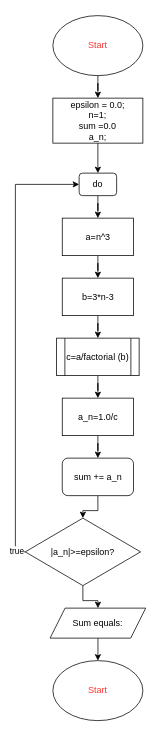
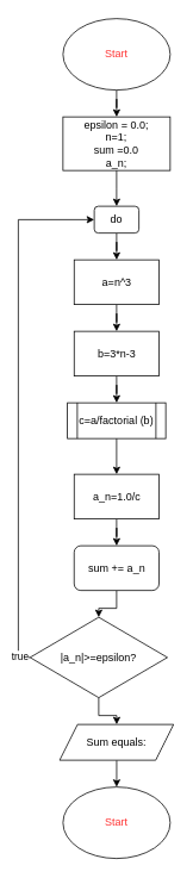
  <mxCell id="0" />
  <mxCell id="1" parent="0" />
  <mxCell id="2" style="edgeStyle=orthogonalEdgeStyle;rounded=0;orthogonalLoop=1;jettySize=auto;html=1;" edge="1" parent="1" source="3" target="5"><mxGeometry relative="1" as="geometry" /></mxCell>
  <mxCell id="3" value="&lt;font color=&quot;#ff3333&quot;&gt;Start&lt;/font&gt;" style="ellipse;whiteSpace=wrap;html=1;" vertex="1" parent="1"><mxGeometry x="70" y="20" width="120" height="80" as="geometry" /></mxCell>
  <mxCell id="4" style="edgeStyle=orthogonalEdgeStyle;rounded=0;orthogonalLoop=1;jettySize=auto;html=1;entryX=0.5;entryY=0;entryDx=0;entryDy=0;" edge="1" parent="1" source="5"><mxGeometry relative="1" as="geometry"><mxPoint x="130" y="230" as="targetPoint" /></mxGeometry></mxCell>
  <mxCell id="5" value="epsilon = 0.0;&lt;div&gt;n=1;&lt;/div&gt;&lt;div&gt;sum =0.0&lt;/div&gt;&lt;div&gt;a_n;&lt;/div&gt;" style="rounded=0;whiteSpace=wrap;html=1;" vertex="1" parent="1"><mxGeometry x="70" y="130" width="120" height="60" as="geometry" /></mxCell>
  <mxCell id="6" style="edgeStyle=orthogonalEdgeStyle;rounded=0;orthogonalLoop=1;jettySize=auto;html=1;" edge="1" parent="1" source="7" target="9"><mxGeometry relative="1" as="geometry" /></mxCell>
  <mxCell id="7" value="a=n^3" style="rounded=0;whiteSpace=wrap;html=1;" vertex="1" parent="1"><mxGeometry x="82.5" y="290" width="95" height="50" as="geometry" /></mxCell>
  <mxCell id="8" style="edgeStyle=orthogonalEdgeStyle;rounded=0;orthogonalLoop=1;jettySize=auto;html=1;entryX=0.5;entryY=0;entryDx=0;entryDy=0;" edge="1" parent="1" source="9" target="13"><mxGeometry relative="1" as="geometry" /></mxCell>
  <mxCell id="9" value="b=3*n-3" style="rounded=0;whiteSpace=wrap;html=1;" vertex="1" parent="1"><mxGeometry x="82.5" y="370" width="95" height="50" as="geometry" /></mxCell>
  <mxCell id="10" style="edgeStyle=orthogonalEdgeStyle;rounded=0;orthogonalLoop=1;jettySize=auto;html=1;" edge="1" parent="1" source="11" target="7"><mxGeometry relative="1" as="geometry" /></mxCell>
  <mxCell id="11" value="do" style="rounded=1;whiteSpace=wrap;html=1;" vertex="1" parent="1"><mxGeometry x="105" y="230" width="50" height="30" as="geometry" /></mxCell>
  <mxCell id="12" style="edgeStyle=orthogonalEdgeStyle;rounded=0;orthogonalLoop=1;jettySize=auto;html=1;" edge="1" parent="1" source="13" target="15"><mxGeometry relative="1" as="geometry" /></mxCell>
- <mxCell id="13" value="c=a/factorial (b)" style="shape=process;whiteSpace=wrap;html=1;backgroundOutline=1;" vertex="1" parent="1"><mxGeometry x="75" y="450" width="110" height="50" as="geometry" /></mxCell>
+ <mxCell id="13" value="c=a/factorial (b)" style="shape=process;whiteSpace=wrap;html=1;backgroundOutline=1;" vertex="1" parent="1"><mxGeometry x="75" y="450" width="110" height="40" as="geometry" /></mxCell>
  <mxCell id="14" value="" style="edgeStyle=orthogonalEdgeStyle;rounded=0;orthogonalLoop=1;jettySize=auto;html=1;" edge="1" parent="1" source="15" target="17"><mxGeometry relative="1" as="geometry" /></mxCell>
  <mxCell id="15" value="a_n=1.0/c" style="rounded=0;whiteSpace=wrap;html=1;" vertex="1" parent="1"><mxGeometry x="82.5" y="530" width="95" height="50" as="geometry" /></mxCell>
  <mxCell id="16" style="edgeStyle=orthogonalEdgeStyle;rounded=0;orthogonalLoop=1;jettySize=auto;html=1;entryX=0.5;entryY=0;entryDx=0;entryDy=0;" edge="1" parent="1" source="17" target="21"><mxGeometry relative="1" as="geometry" /></mxCell>
  <mxCell id="17" value="sum += a_n" style="whiteSpace=wrap;html=1;rounded=1;" vertex="1" parent="1"><mxGeometry x="82.5" y="610" width="95" height="50" as="geometry" /></mxCell>
  <mxCell id="18" style="edgeStyle=orthogonalEdgeStyle;rounded=0;orthogonalLoop=1;jettySize=auto;html=1;entryX=0;entryY=0.5;entryDx=0;entryDy=0;" edge="1" parent="1" source="21" target="11"><mxGeometry relative="1" as="geometry"><Array as="points"><mxPoint x="20" y="735" /><mxPoint x="20" y="245" /></Array></mxGeometry></mxCell>
  <mxCell id="19" value="true" style="edgeLabel;html=1;align=center;verticalAlign=middle;resizable=0;points=[];" vertex="1" connectable="0" parent="18"><mxGeometry x="-0.95" y="-1" relative="1" as="geometry"><mxPoint as="offset" /></mxGeometry></mxCell>
  <mxCell id="20" style="edgeStyle=orthogonalEdgeStyle;rounded=0;orthogonalLoop=1;jettySize=auto;html=1;" edge="1" parent="1" source="21" target="23"><mxGeometry relative="1" as="geometry" /></mxCell>
  <mxCell id="21" value="|a_n|&amp;gt;=epsilon?" style="rhombus;whiteSpace=wrap;html=1;" vertex="1" parent="1"><mxGeometry x="33.13" y="690" width="153.75" height="90" as="geometry" /></mxCell>
  <mxCell id="22" style="edgeStyle=orthogonalEdgeStyle;rounded=0;orthogonalLoop=1;jettySize=auto;html=1;" edge="1" parent="1" source="23" target="24"><mxGeometry relative="1" as="geometry" /></mxCell>
  <mxCell id="23" value="Sum equals:" style="shape=parallelogram;perimeter=parallelogramPerimeter;whiteSpace=wrap;html=1;fixedSize=1;" vertex="1" parent="1"><mxGeometry x="66.26" y="810" width="127.5" height="40" as="geometry" /></mxCell>
  <mxCell id="24" value="&lt;font color=&quot;#ff3333&quot;&gt;Start&lt;/font&gt;" style="ellipse;whiteSpace=wrap;html=1;" vertex="1" parent="1"><mxGeometry x="70" y="880" width="120" height="80" as="geometry" /></mxCell>
